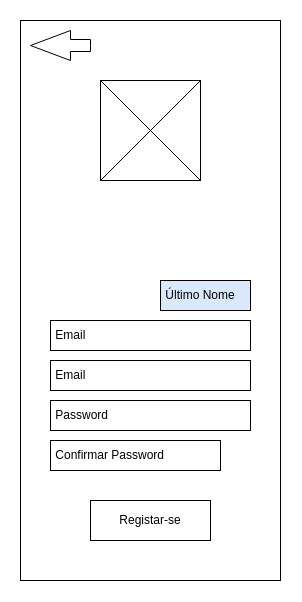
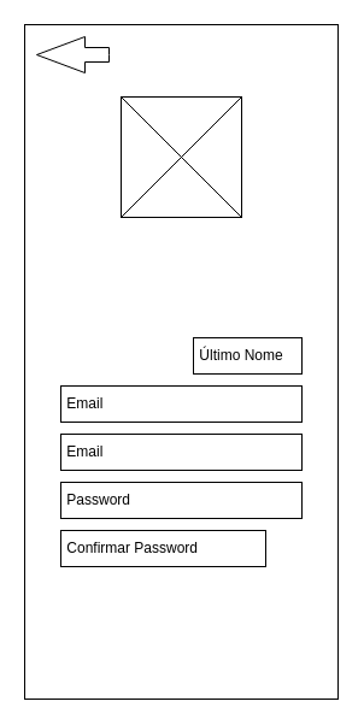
  <mxCell id="0" />
  <mxCell id="1" parent="0" />
  <mxCell id="2" value="" style="rounded=0;whiteSpace=wrap;html=1;" vertex="1" parent="1"><mxGeometry x="20" y="20" width="260" height="560" as="geometry" /></mxCell>
  <mxCell id="3" value="" style="whiteSpace=wrap;html=1;aspect=fixed;" vertex="1" parent="1"><mxGeometry x="100" y="80" width="100" height="100" as="geometry" /></mxCell>
  <mxCell id="4" value="" style="endArrow=none;html=1;exitX=0;exitY=1;exitDx=0;exitDy=0;entryX=1;entryY=0;entryDx=0;entryDy=0;" edge="1" parent="1" source="3" target="3"><mxGeometry width="50" height="50" relative="1" as="geometry"><mxPoint x="150" y="170" as="sourcePoint" /><mxPoint x="200" y="120" as="targetPoint" /></mxGeometry></mxCell>
  <mxCell id="5" value="" style="endArrow=none;html=1;exitX=0;exitY=0;exitDx=0;exitDy=0;entryX=1;entryY=1;entryDx=0;entryDy=0;" edge="1" parent="1" source="3" target="3"><mxGeometry width="50" height="50" relative="1" as="geometry"><mxPoint x="370" y="270" as="sourcePoint" /><mxPoint x="420" y="220" as="targetPoint" /></mxGeometry></mxCell>
  <mxCell id="6" value="&amp;nbsp;Email" style="rounded=0;whiteSpace=wrap;html=1;align=left;" vertex="1" parent="1"><mxGeometry x="50" y="320" width="200" height="30" as="geometry" /></mxCell>
  <mxCell id="7" value="&amp;nbsp;Password" style="rounded=0;whiteSpace=wrap;html=1;align=left;" vertex="1" parent="1"><mxGeometry x="50" y="400" width="200" height="30" as="geometry" /></mxCell>
- <mxCell id="8" value="Registar-se" style="rounded=0;whiteSpace=wrap;html=1;" vertex="1" parent="1"><mxGeometry x="90" y="500" width="120" height="40" as="geometry" /></mxCell>
- <mxCell id="9" value="&amp;nbsp;Último Nome" style="rounded=0;whiteSpace=wrap;html=1;align=left;fillColor=#dae8fc;" vertex="1" parent="1"><mxGeometry x="160" y="280" width="90" height="30" as="geometry" /></mxCell>
+ <mxCell id="9" value="&amp;nbsp;Último Nome" style="rounded=0;whiteSpace=wrap;html=1;align=left;" vertex="1" parent="1"><mxGeometry x="160" y="280" width="90" height="30" as="geometry" /></mxCell>
  <mxCell id="10" value="&amp;nbsp;Confirmar Password" style="rounded=0;whiteSpace=wrap;html=1;align=left;" vertex="1" parent="1"><mxGeometry x="50" y="440" width="170" height="30" as="geometry" /></mxCell>
  <mxCell id="11" value="&amp;nbsp;Email" style="rounded=0;whiteSpace=wrap;html=1;align=left;" vertex="1" parent="1"><mxGeometry x="50" y="360" width="200" height="30" as="geometry" /></mxCell>
  <mxCell id="12" value="" style="html=1;shadow=0;dashed=0;align=center;verticalAlign=middle;shape=mxgraph.arrows2.arrow;dy=0.6;dx=40;flipH=1;notch=0;" vertex="1" parent="1"><mxGeometry x="30" y="30" width="60" height="30" as="geometry" /></mxCell>
